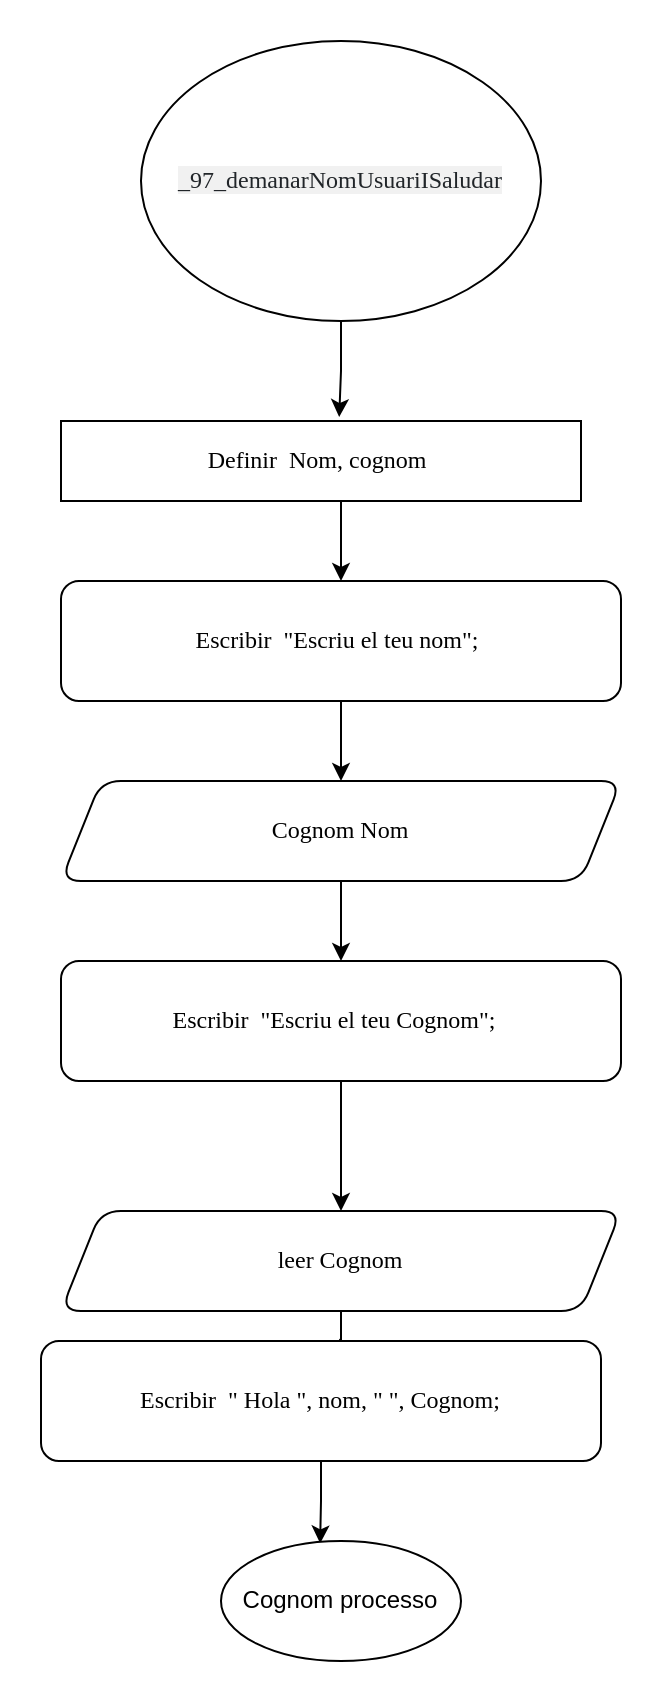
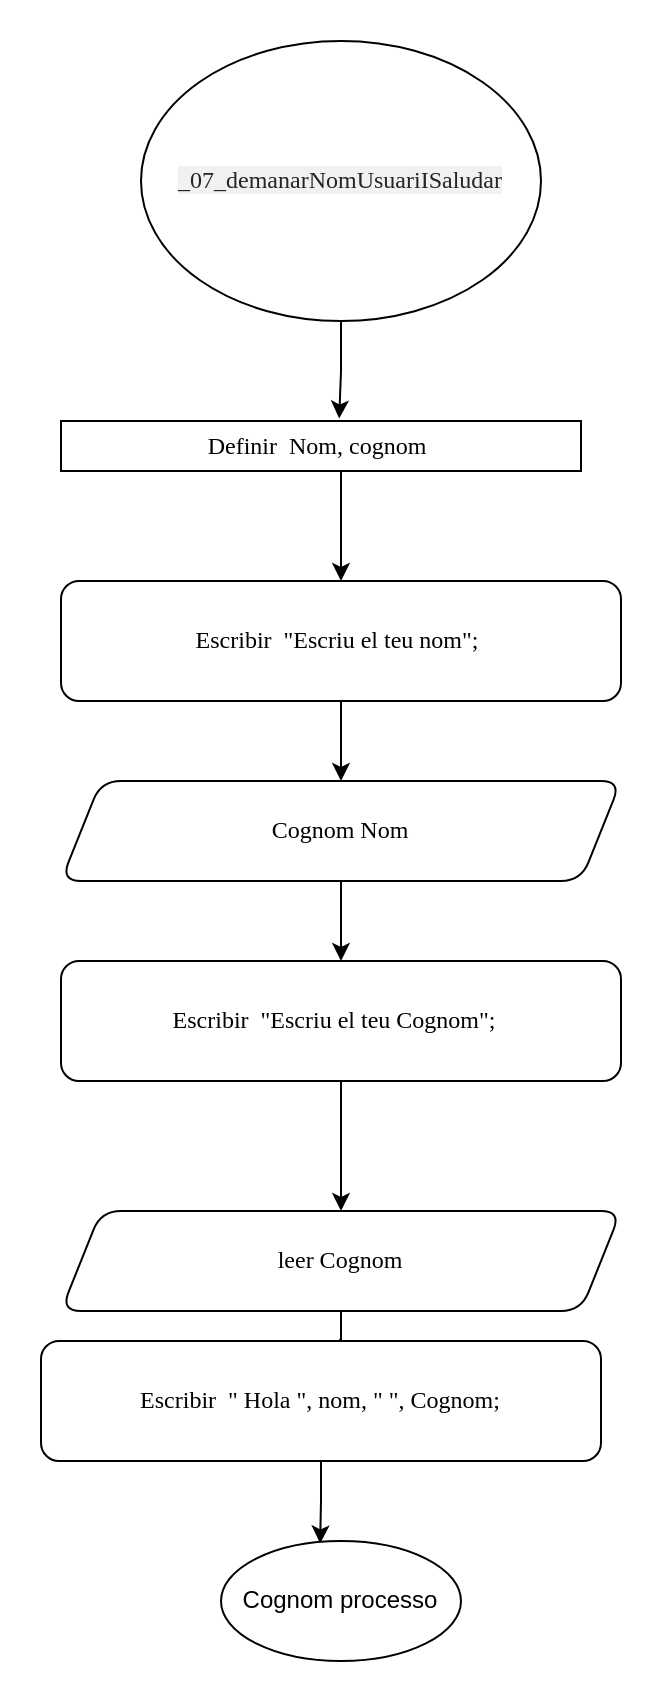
  <mxCell id="0" />
  <mxCell id="1" parent="0" />
  <mxCell id="2" style="edgeStyle=orthogonalEdgeStyle;rounded=0;orthogonalLoop=1;jettySize=auto;html=1;entryX=0.535;entryY=-0.05;entryDx=0;entryDy=0;entryPerimeter=0;fontFamily=Verdana;fontSize=12;" edge="1" parent="1" source="3" target="5"><mxGeometry relative="1" as="geometry" /></mxCell>
- <mxCell id="3" value="&lt;span style=&quot;color: rgb(33, 37, 41); text-align: left; background-color: rgb(241, 241, 241);&quot;&gt;&lt;font style=&quot;font-size: 12px;&quot; face=&quot;Verdana&quot;&gt;_97_demanarNomUsuariISaludar&lt;/font&gt;&lt;/span&gt;" style="ellipse;whiteSpace=wrap;html=1;" vertex="1" parent="1"><mxGeometry x="70" y="20" width="200" height="140" as="geometry" /></mxCell>
+ <mxCell id="3" value="&lt;span style=&quot;color: rgb(33, 37, 41); text-align: left; background-color: rgb(241, 241, 241);&quot;&gt;&lt;font style=&quot;font-size: 12px;&quot; face=&quot;Verdana&quot;&gt;_07_demanarNomUsuariISaludar&lt;/font&gt;&lt;/span&gt;" style="ellipse;whiteSpace=wrap;html=1;" vertex="1" parent="1"><mxGeometry x="70" y="20" width="200" height="140" as="geometry" /></mxCell>
  <mxCell id="4" style="edgeStyle=orthogonalEdgeStyle;rounded=0;orthogonalLoop=1;jettySize=auto;html=1;fontFamily=Verdana;fontSize=12;" edge="1" parent="1" source="5" target="7"><mxGeometry relative="1" as="geometry"><Array as="points"><mxPoint x="170" y="280" /><mxPoint x="170" y="280" /></Array></mxGeometry></mxCell>
- <mxCell id="5" value="&lt;font face=&quot;Verdana&quot;&gt;Definir&amp;nbsp; Nom, cognom&amp;nbsp;&lt;/font&gt;" style="whiteSpace=wrap;html=1;" vertex="1" parent="1"><mxGeometry x="30" y="210" width="260" height="40" as="geometry" /></mxCell>
+ <mxCell id="5" value="&lt;font face=&quot;Verdana&quot;&gt;Definir&amp;nbsp; Nom, cognom&amp;nbsp;&lt;/font&gt;" style="whiteSpace=wrap;html=1;" vertex="1" parent="1"><mxGeometry x="30" y="210" width="260" height="25" as="geometry" /></mxCell>
  <mxCell id="6" style="edgeStyle=orthogonalEdgeStyle;rounded=0;orthogonalLoop=1;jettySize=auto;html=1;entryX=0.5;entryY=0;entryDx=0;entryDy=0;fontFamily=Verdana;fontSize=12;" edge="1" parent="1" source="7" target="9"><mxGeometry relative="1" as="geometry" /></mxCell>
  <mxCell id="7" value="&lt;span style=&quot;font-size: 12px;&quot;&gt;&lt;font face=&quot;Verdana&quot;&gt;Escribir&amp;nbsp; &quot;Escriu el teu nom&quot;;&amp;nbsp;&lt;/font&gt;&lt;/span&gt;" style="rounded=1;whiteSpace=wrap;html=1;" vertex="1" parent="1"><mxGeometry x="30" y="290" width="280" height="60" as="geometry" /></mxCell>
  <mxCell id="8" style="edgeStyle=orthogonalEdgeStyle;rounded=0;orthogonalLoop=1;jettySize=auto;html=1;entryX=0.5;entryY=0;entryDx=0;entryDy=0;fontFamily=Verdana;fontSize=12;" edge="1" parent="1" source="9" target="11"><mxGeometry relative="1" as="geometry" /></mxCell>
  <mxCell id="9" value="&lt;font face=&quot;Verdana&quot;&gt;Cognom Nom&lt;/font&gt;" style="shape=parallelogram;perimeter=parallelogramPerimeter;whiteSpace=wrap;html=1;fixedSize=1;rounded=1;" vertex="1" parent="1"><mxGeometry x="30" y="390" width="280" height="50" as="geometry" /></mxCell>
  <mxCell id="10" style="edgeStyle=orthogonalEdgeStyle;rounded=0;orthogonalLoop=1;jettySize=auto;html=1;entryX=0.5;entryY=0;entryDx=0;entryDy=0;fontFamily=Verdana;fontSize=12;" edge="1" parent="1" source="11" target="13"><mxGeometry relative="1" as="geometry" /></mxCell>
  <mxCell id="11" value="&lt;span style=&quot;font-size: 12px;&quot;&gt;&lt;font face=&quot;Verdana&quot;&gt;Escribir&amp;nbsp; &quot;Escriu el teu Cognom&quot;;&amp;nbsp;&amp;nbsp;&lt;/font&gt;&lt;/span&gt;" style="rounded=1;whiteSpace=wrap;html=1;" vertex="1" parent="1"><mxGeometry x="30" y="480" width="280" height="60" as="geometry" /></mxCell>
  <mxCell id="12" style="edgeStyle=orthogonalEdgeStyle;rounded=0;orthogonalLoop=1;jettySize=auto;html=1;entryX=0.533;entryY=-0.02;entryDx=0;entryDy=0;entryPerimeter=0;fontFamily=Verdana;fontSize=12;" edge="1" parent="1" source="13" target="15"><mxGeometry relative="1" as="geometry" /></mxCell>
  <mxCell id="13" value="&lt;font face=&quot;Verdana&quot;&gt;leer Cognom&lt;/font&gt;" style="shape=parallelogram;perimeter=parallelogramPerimeter;whiteSpace=wrap;html=1;fixedSize=1;rounded=1;" vertex="1" parent="1"><mxGeometry x="30" y="605" width="280" height="50" as="geometry" /></mxCell>
  <mxCell id="14" style="edgeStyle=orthogonalEdgeStyle;rounded=0;orthogonalLoop=1;jettySize=auto;html=1;entryX=0.413;entryY=0.02;entryDx=0;entryDy=0;entryPerimeter=0;fontFamily=Verdana;fontSize=12;" edge="1" parent="1" source="15" target="16"><mxGeometry relative="1" as="geometry" /></mxCell>
  <mxCell id="15" value="&lt;span style=&quot;font-size: 12px;&quot;&gt;&lt;font face=&quot;Verdana&quot;&gt;&lt;span style=&quot;&quot;&gt;&#09;&lt;/span&gt;Escribir&amp;nbsp; &quot; Hola &quot;, nom, &quot; &quot;, Cognom;&lt;/font&gt;&lt;/span&gt;" style="rounded=1;whiteSpace=wrap;html=1;" vertex="1" parent="1"><mxGeometry x="20" y="670" width="280" height="60" as="geometry" /></mxCell>
  <mxCell id="16" value="Cognom processo" style="ellipse;whiteSpace=wrap;html=1;rounded=1;" vertex="1" parent="1"><mxGeometry x="110" y="770" width="120" height="60" as="geometry" /></mxCell>
